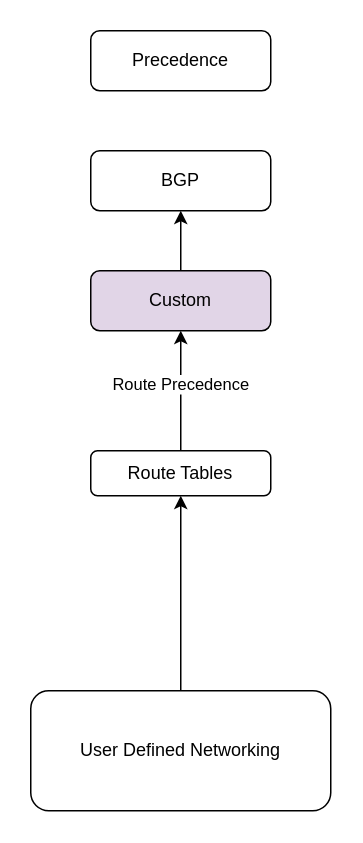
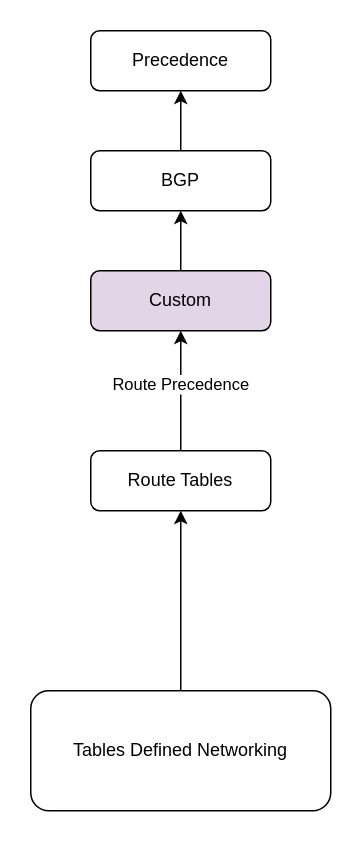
  <mxCell id="0" />
  <mxCell id="1" parent="0" />
  <mxCell id="2" value="" style="edgeStyle=orthogonalEdgeStyle;rounded=0;orthogonalLoop=1;jettySize=auto;html=1;" edge="1" parent="1" source="3" target="6"><mxGeometry relative="1" as="geometry" /></mxCell>
- <mxCell id="3" value="User Defined Networking" style="rounded=1;whiteSpace=wrap;html=1;" vertex="1" parent="1"><mxGeometry x="20" y="460" width="200" height="80" as="geometry" /></mxCell>
+ <mxCell id="3" value="Tables Defined Networking" style="rounded=1;whiteSpace=wrap;html=1;" vertex="1" parent="1"><mxGeometry x="20" y="460" width="200" height="80" as="geometry" /></mxCell>
  <mxCell id="4" value="" style="edgeStyle=orthogonalEdgeStyle;rounded=0;orthogonalLoop=1;jettySize=auto;html=1;" edge="1" parent="1" source="6" target="8"><mxGeometry relative="1" as="geometry" /></mxCell>
  <mxCell id="5" value="Route Precedence" style="edgeLabel;html=1;align=center;verticalAlign=middle;resizable=0;points=[];" vertex="1" connectable="0" parent="4"><mxGeometry x="0.125" y="1" relative="1" as="geometry"><mxPoint as="offset" /></mxGeometry></mxCell>
- <mxCell id="6" value="Route Tables" style="whiteSpace=wrap;html=1;rounded=1;" vertex="1" parent="1"><mxGeometry x="60" y="300" width="120" height="30" as="geometry" /></mxCell>
+ <mxCell id="6" value="Route Tables" style="whiteSpace=wrap;html=1;rounded=1;" vertex="1" parent="1"><mxGeometry x="60" y="300" width="120" height="40" as="geometry" /></mxCell>
  <mxCell id="7" value="" style="edgeStyle=orthogonalEdgeStyle;rounded=0;orthogonalLoop=1;jettySize=auto;html=1;" edge="1" parent="1" source="8" target="10"><mxGeometry relative="1" as="geometry" /></mxCell>
  <mxCell id="8" value="Custom" style="whiteSpace=wrap;html=1;rounded=1;fillColor=#e1d5e7;" vertex="1" parent="1"><mxGeometry x="60" y="180" width="120" height="40" as="geometry" /></mxCell>
+ <mxCell id="9" value="" style="edgeStyle=orthogonalEdgeStyle;rounded=0;orthogonalLoop=1;jettySize=auto;html=1;" edge="1" parent="1" source="10" target="11"><mxGeometry relative="1" as="geometry" /></mxCell>
  <mxCell id="10" value="BGP" style="whiteSpace=wrap;html=1;rounded=1;" vertex="1" parent="1"><mxGeometry x="60" y="100" width="120" height="40" as="geometry" /></mxCell>
  <mxCell id="11" value="Precedence" style="whiteSpace=wrap;html=1;rounded=1;" vertex="1" parent="1"><mxGeometry x="60" y="20" width="120" height="40" as="geometry" /></mxCell>
